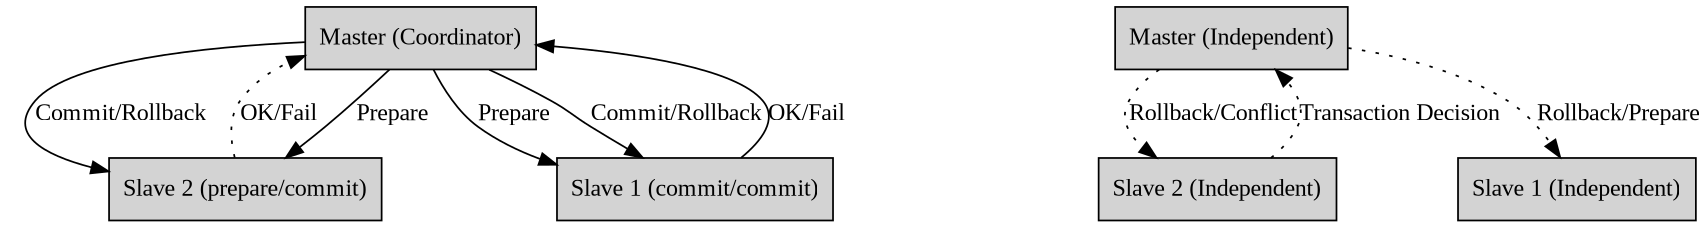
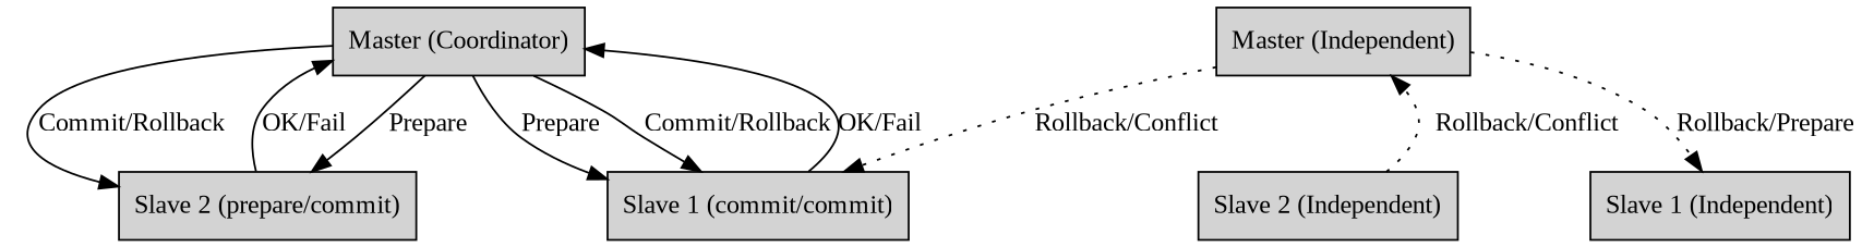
  digraph {
    fontname="Liberation Serif"
    node [fillcolor=lightgray fontname="Liberation Serif" shape=box style=filled]
    edge [fontname="Liberation Serif"]
    n1 [label="Master (Coordinator)"]
    n2 [label="Master (Independent)"]
    n3 [label="Slave 1 (commit/commit)"]
    n4 [label="Slave 1 (Independent)"]
    n5 [label="Slave 2 (prepare/commit)"]
    n6 [label="Slave 2 (Independent)"]
    subgraph sub_1 {
      rank=same
      n1
      n2
    }
    subgraph sub_2 {
      rank=same
      n3
      n4
    }
    subgraph sub_3 {
      rank=same
      n5
      n6
    }
    subgraph cluster_4 {
      label="2-Phase Commit"
      style=dashed
    }
    subgraph cluster_5 {
      label="Split Brain"
      style=dashed
    }
    n1 -> n3 [label=Prepare]
    n1 -> n3 [label="Commit/Rollback"]
    n1 -> n5 [label=Prepare]
    n1 -> n5 [label="Commit/Rollback"]
    n2 -> n4 [label="Rollback/Prepare" style=dotted]
-   n2 -> n6 [label="Rollback/Conflict" style=dotted]
+   n2 -> n3 [label="Rollback/Conflict" style=dotted]
    n3 -> n1 [label="OK/Fail"]
-   n5 -> n1 [label="OK/Fail" style=dotted]
-   n6 -> n2 [label="Transaction Decision" style=dotted]
+   n5 -> n1 [label="OK/Fail"]
+   n6 -> n2 [label="Rollback/Conflict" style=dotted]
  }
